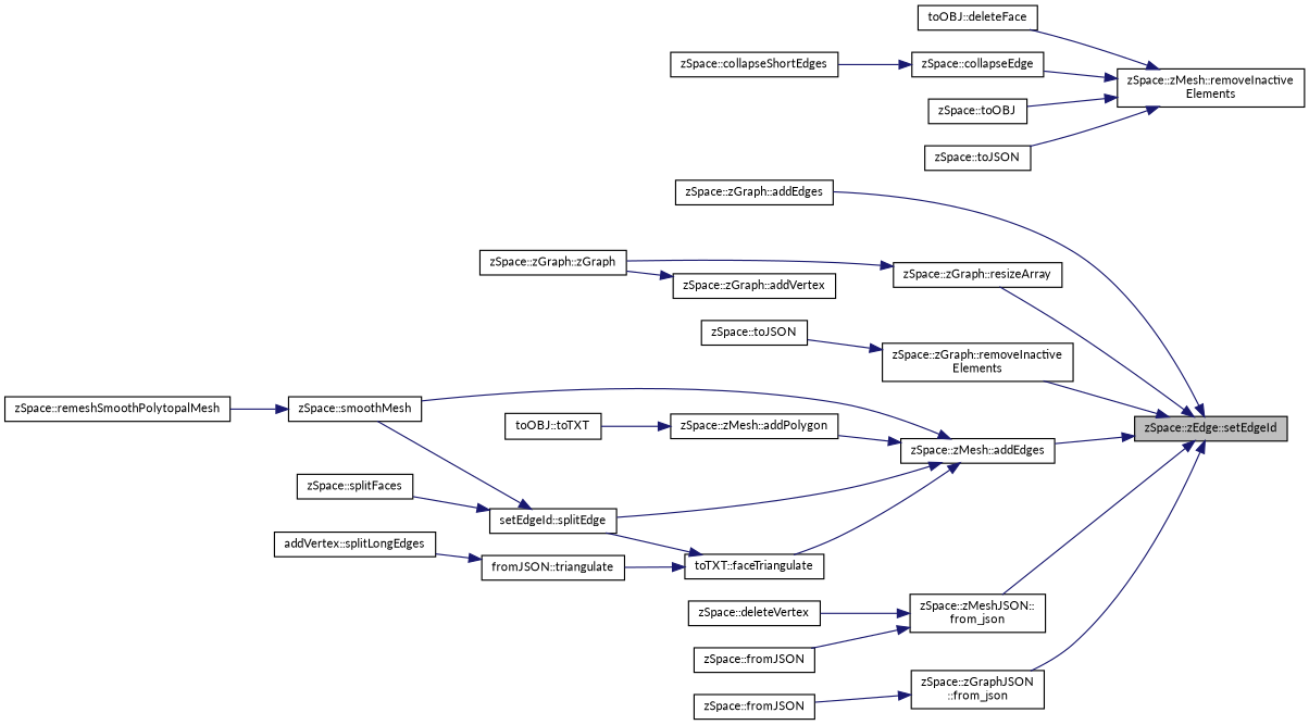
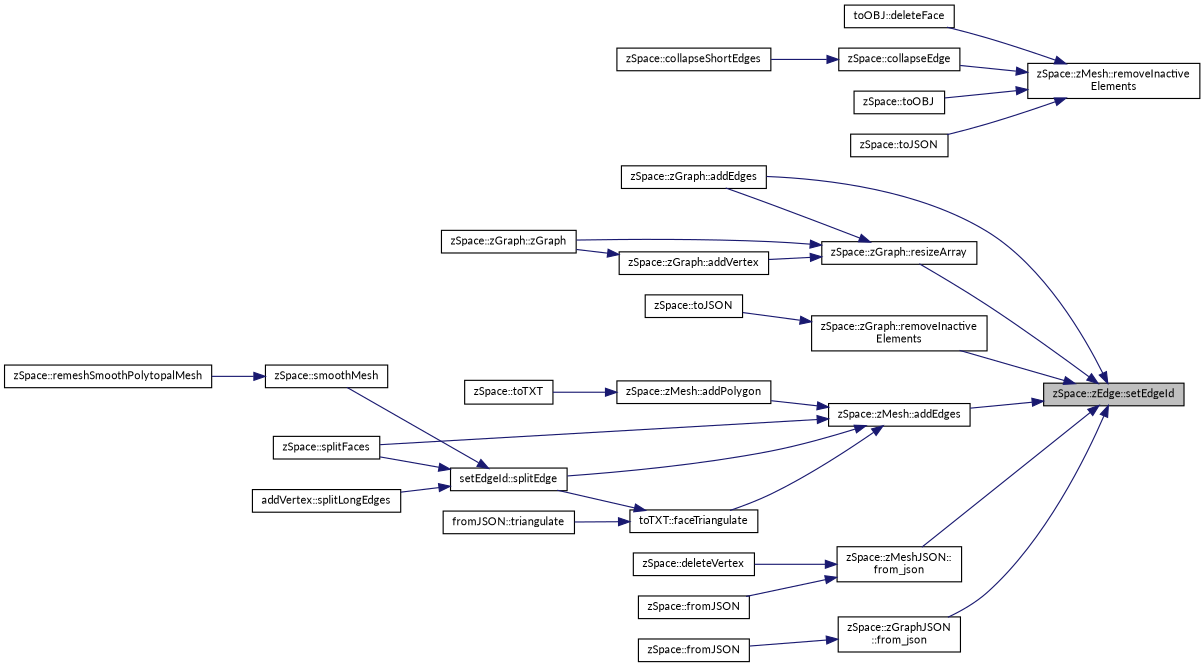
  digraph {
    fontname=Lato
    rankdir=RL
    node [color=black fillcolor=white fontname=Lato fontsize=10 shape=record style=filled]
    edge [color=midnightblue dir=back fontname=Lato fontsize=10 labelfontname=Helvetica labelfontsize=10 style=solid]
    n1 [fillcolor=grey75 fontcolor=black height=0.2 label="zSpace::zEdge::setEdgeId" width=0.4]
    n2 [height=0.2 label="zSpace::zGraph::addEdges" width=0.4]
    n3 [height=0.2 label="zSpace::zGraph::resizeArray" width=0.4]
    n4 [height=0.2 label="zSpace::zGraph::removeInactive\lElements" width=0.4]
    n5 [height=0.2 label="zSpace::zMesh::addEdges" width=0.4]
    n6 [height=0.2 label="zSpace::zMeshJSON::\lfrom_json" width=0.4]
    n7 [height=0.2 label="zSpace::zGraphJSON\l::from_json" width=0.4]
    n8 [height=0.2 label="zSpace::zGraph::zGraph" width=0.4]
    n9 [height=0.2 label="zSpace::zGraph::addVertex" width=0.4]
    n10 [height=0.2 label="zSpace::toJSON" width=0.4]
    n11 [height=0.2 label="zSpace::zMesh::addPolygon" width=0.4]
    n12 [height=0.2 label="toTXT::faceTriangulate" width=0.4]
    n13 [height=0.2 label="setEdgeId::splitEdge" width=0.4]
    n14 [height=0.2 label="zSpace::splitFaces" width=0.4]
    n15 [height=0.2 label="zSpace::zMesh::removeInactive\lElements" width=0.4]
    n16 [height=0.2 label="toOBJ::deleteFace" width=0.4]
    n17 [height=0.2 label="zSpace::collapseEdge" width=0.4]
    n18 [height=0.2 label="zSpace::toOBJ" width=0.4]
    n19 [height=0.2 label="zSpace::toJSON" width=0.4]
    n20 [height=0.2 label="zSpace::deleteVertex" width=0.4]
    n21 [height=0.2 label="zSpace::fromJSON" width=0.4]
    n22 [height=0.2 label="zSpace::fromJSON" width=0.4]
-   n23 [height=0.2 label="toOBJ::toTXT" width=0.4]
+   n23 [height=0.2 label="zSpace::toTXT" width=0.4]
    n24 [height=0.2 label="fromJSON::triangulate" width=0.4]
    n25 [height=0.2 label="zSpace::smoothMesh" width=0.4]
    n26 [height=0.2 label="addVertex::splitLongEdges" width=0.4]
    n27 [height=0.2 label="zSpace::remeshSmoothPolytopalMesh" width=0.4]
    n28 [height=0.2 label="zSpace::collapseShortEdges" width=0.4]
    n1 -> n2
    n1 -> n3
    n1 -> n4
    n1 -> n5
    n1 -> n6
    n1 -> n7
+   n3 -> n2
    n3 -> n8
+   n3 -> n9
    n4 -> n10
    n5 -> n11
    n5 -> n12
    n5 -> n13
-   n5 -> n25
+   n5 -> n14
    n6 -> n20
    n6 -> n21
    n7 -> n22
    n9 -> n8
    n11 -> n23
    n12 -> n13
    n12 -> n24
    n13 -> n14
    n13 -> n25
-   n24 -> n26
+   n13 -> n26
    n15 -> n16
    n15 -> n17
    n15 -> n18
    n15 -> n19
    n17 -> n28
    n25 -> n27
  }
